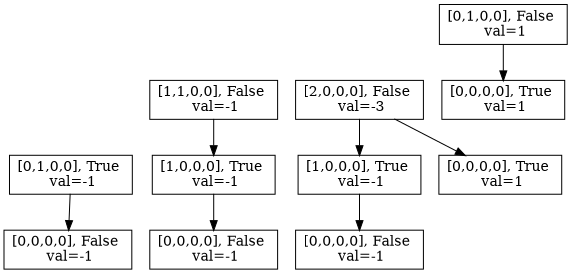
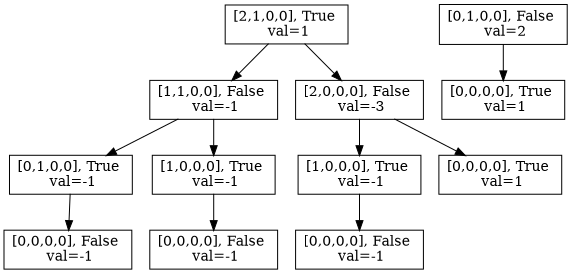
  digraph {
    node [shape=record]
+   n1 [label="[2,1,0,0], True \n val=1"]
    n2 [label="[1,1,0,0], False \n val=-1"]
    n3 [label="[2,0,0,0], False \n val=-3"]
    n4 [label="[0,1,0,0], True \n val=-1"]
    n5 [label="[1,0,0,0], True \n val=-1"]
-   n6 [label="[0,1,0,0], False \n val=1"]
+   n6 [label="[0,1,0,0], False \n val=2"]
    n7 [label="[0,0,0,0], True \n val=1"]
    n8 [label="[1,0,0,0], True \n val=-1"]
    n9 [label="[0,0,0,0], True \n val=1"]
    n10 [label="[0,0,0,0], False \n val=-1"]
    n11 [label="[0,0,0,0], False \n val=-1"]
    n12 [label="[0,0,0,0], False \n val=-1"]
+   n1 -> n2
+   n1 -> n3
+   n2 -> n4
    n2 -> n5
    n3 -> n8
    n3 -> n9
    n4 -> n10
    n5 -> n11
    n6 -> n7
    n8 -> n12
  }
